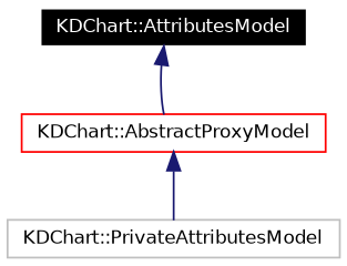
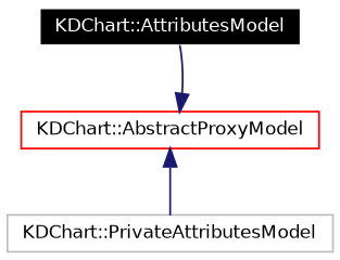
  digraph {
    node [fontname=Helvetica fontsize=10 shape=record]
    edge [color=midnightblue dir=back fontname=Helvetica fontsize=10 labelfontname=Helvetica labelfontsize=10 style=solid]
    n1 [color=white fillcolor=black fontcolor=white height=0.2 label="KDChart::AttributesModel" style=filled width=0.4]
    n2 [color=grey75 height=0.2 label="KDChart::PrivateAttributesModel" width=0.4]
    n3 [color=red height=0.2 label="KDChart::AbstractProxyModel" width=0.4]
-   n1 -> n3
+   n3 -> n1
    n3 -> n2
  }
